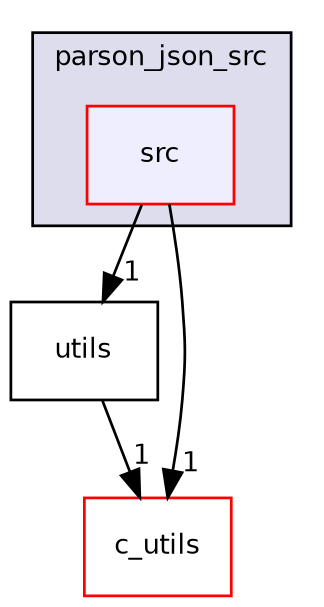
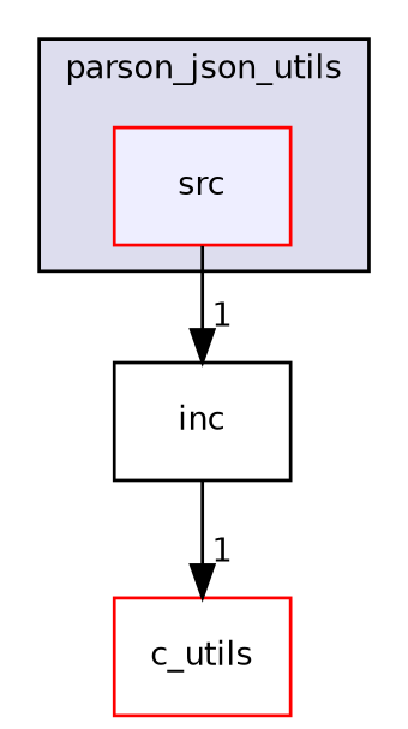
  digraph {
    compound=true
    node [color=red fontname=Helvetica fontsize=10 shape=box style=filled]
    edge [headlabel=1 labeldistance=1.5 labelfontname=Helvetica labelfontsize=10]
    n1 [fillcolor="#eeeeff" label=src pencolor=black]
-   n2 [label=utils color="" style=""]
+   n2 [label=inc color="" style=""]
    n3 [fillcolor=white label=c_utils]
    subgraph cluster_1 {
      bgcolor="#ddddee"
      fontname=Helvetica
      fontsize=10
-     label=parson_json_src
+     label=parson_json_utils
      pencolor=black
      n1
    }
    n1 -> n2
-   n1 -> n3
    n2 -> n3
  }
